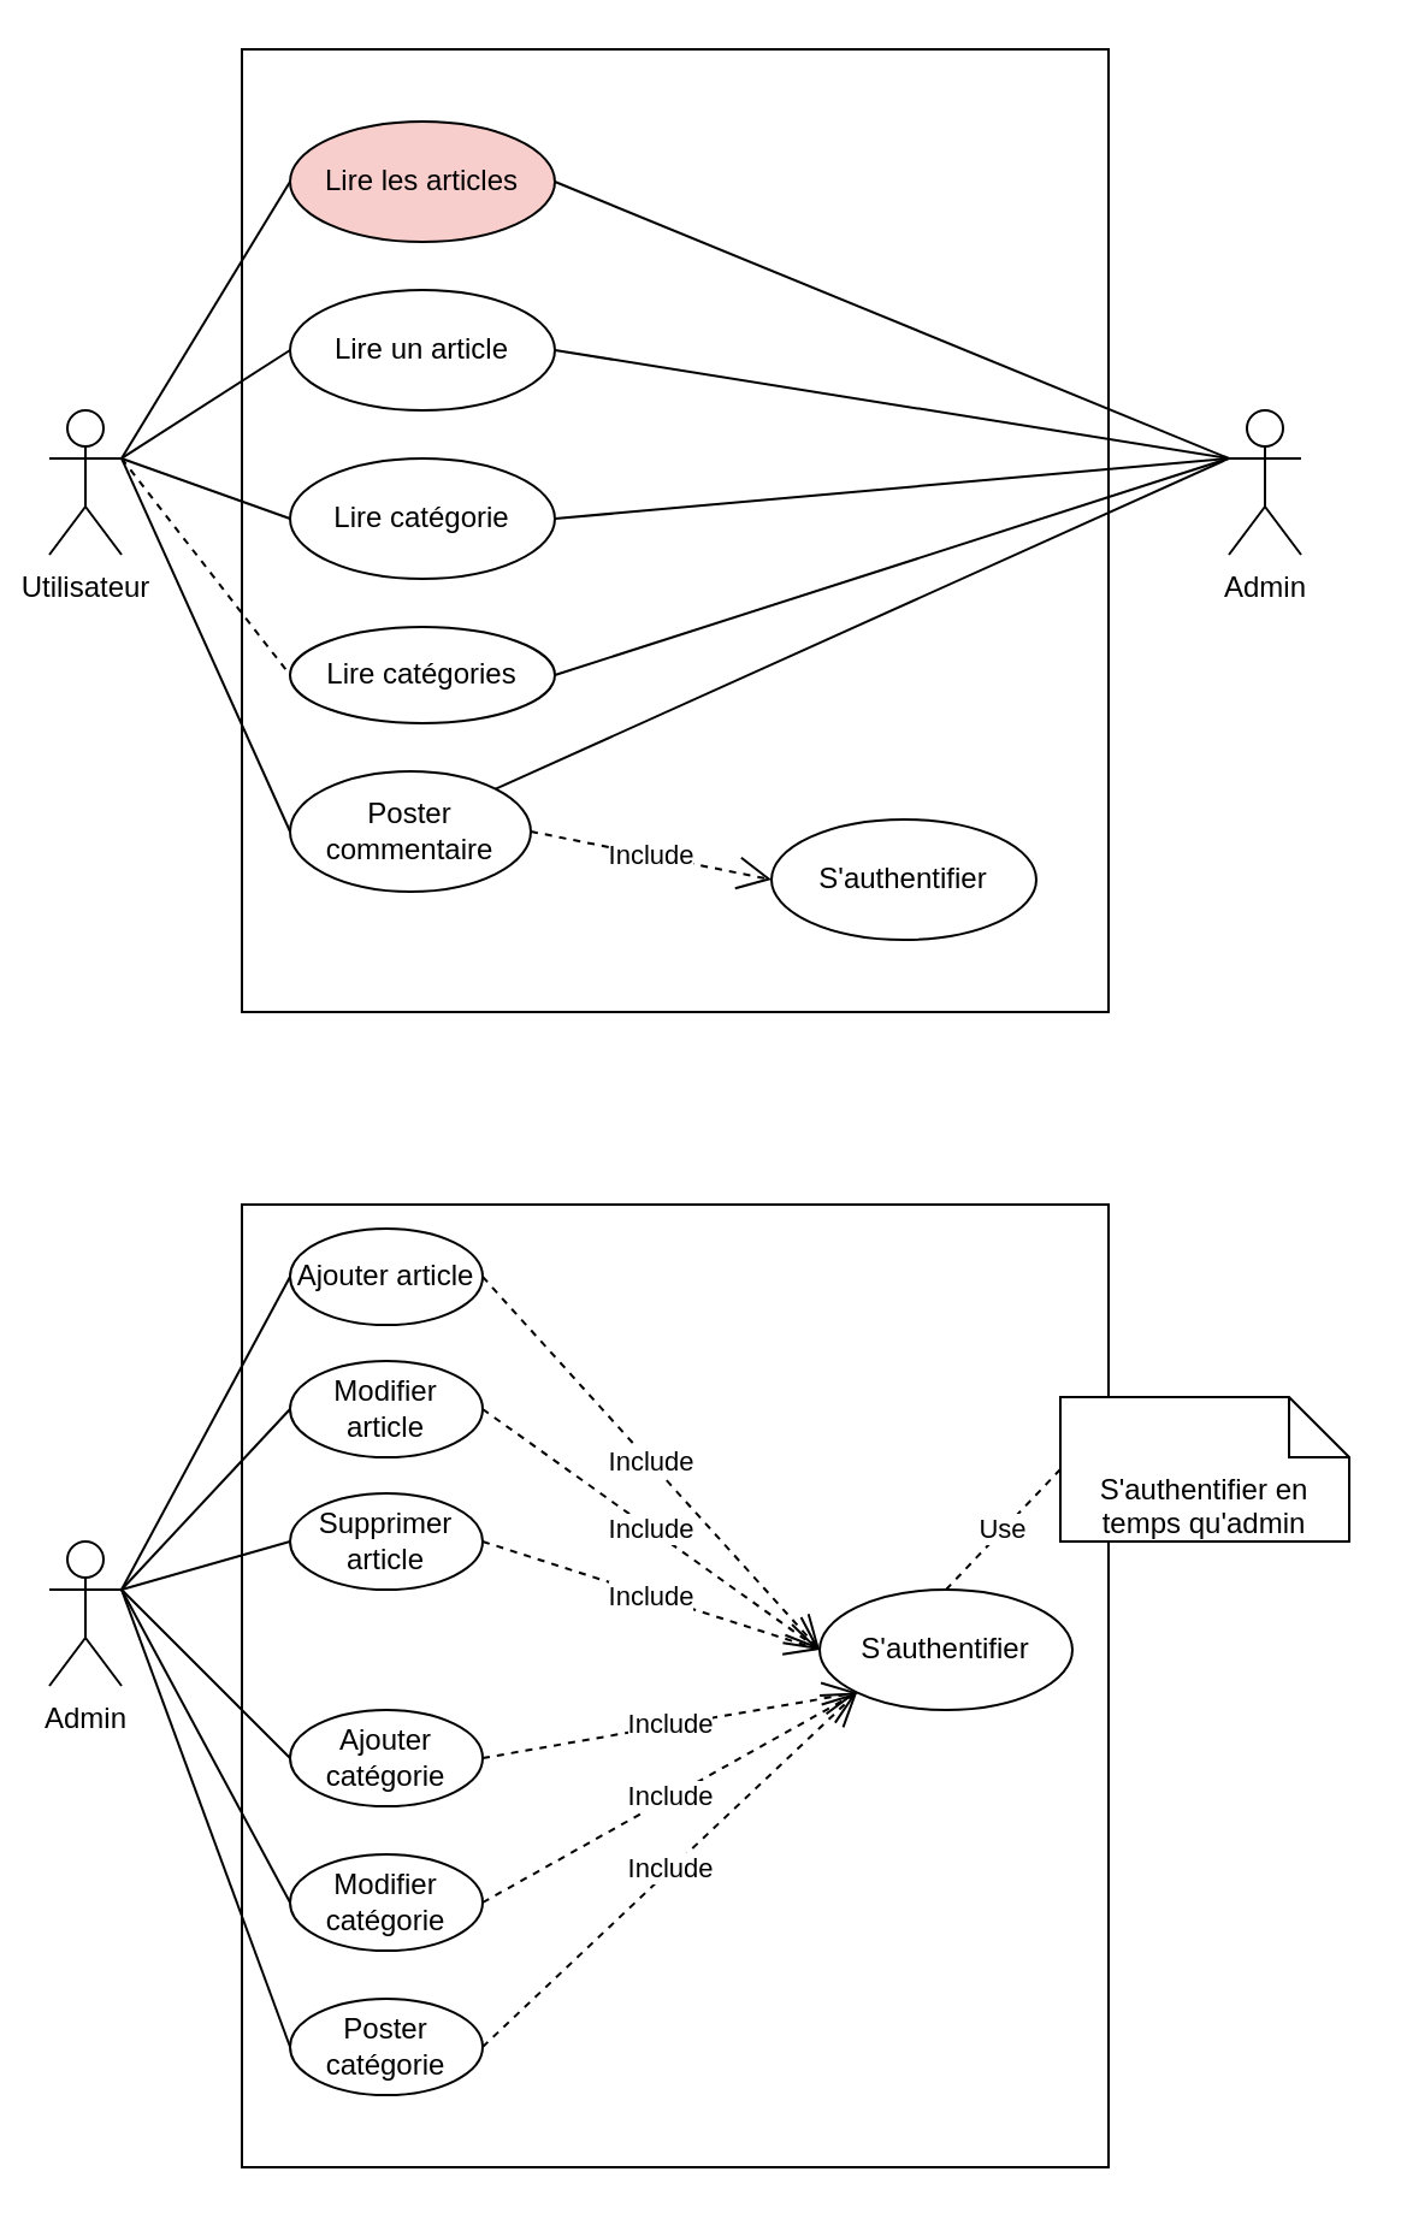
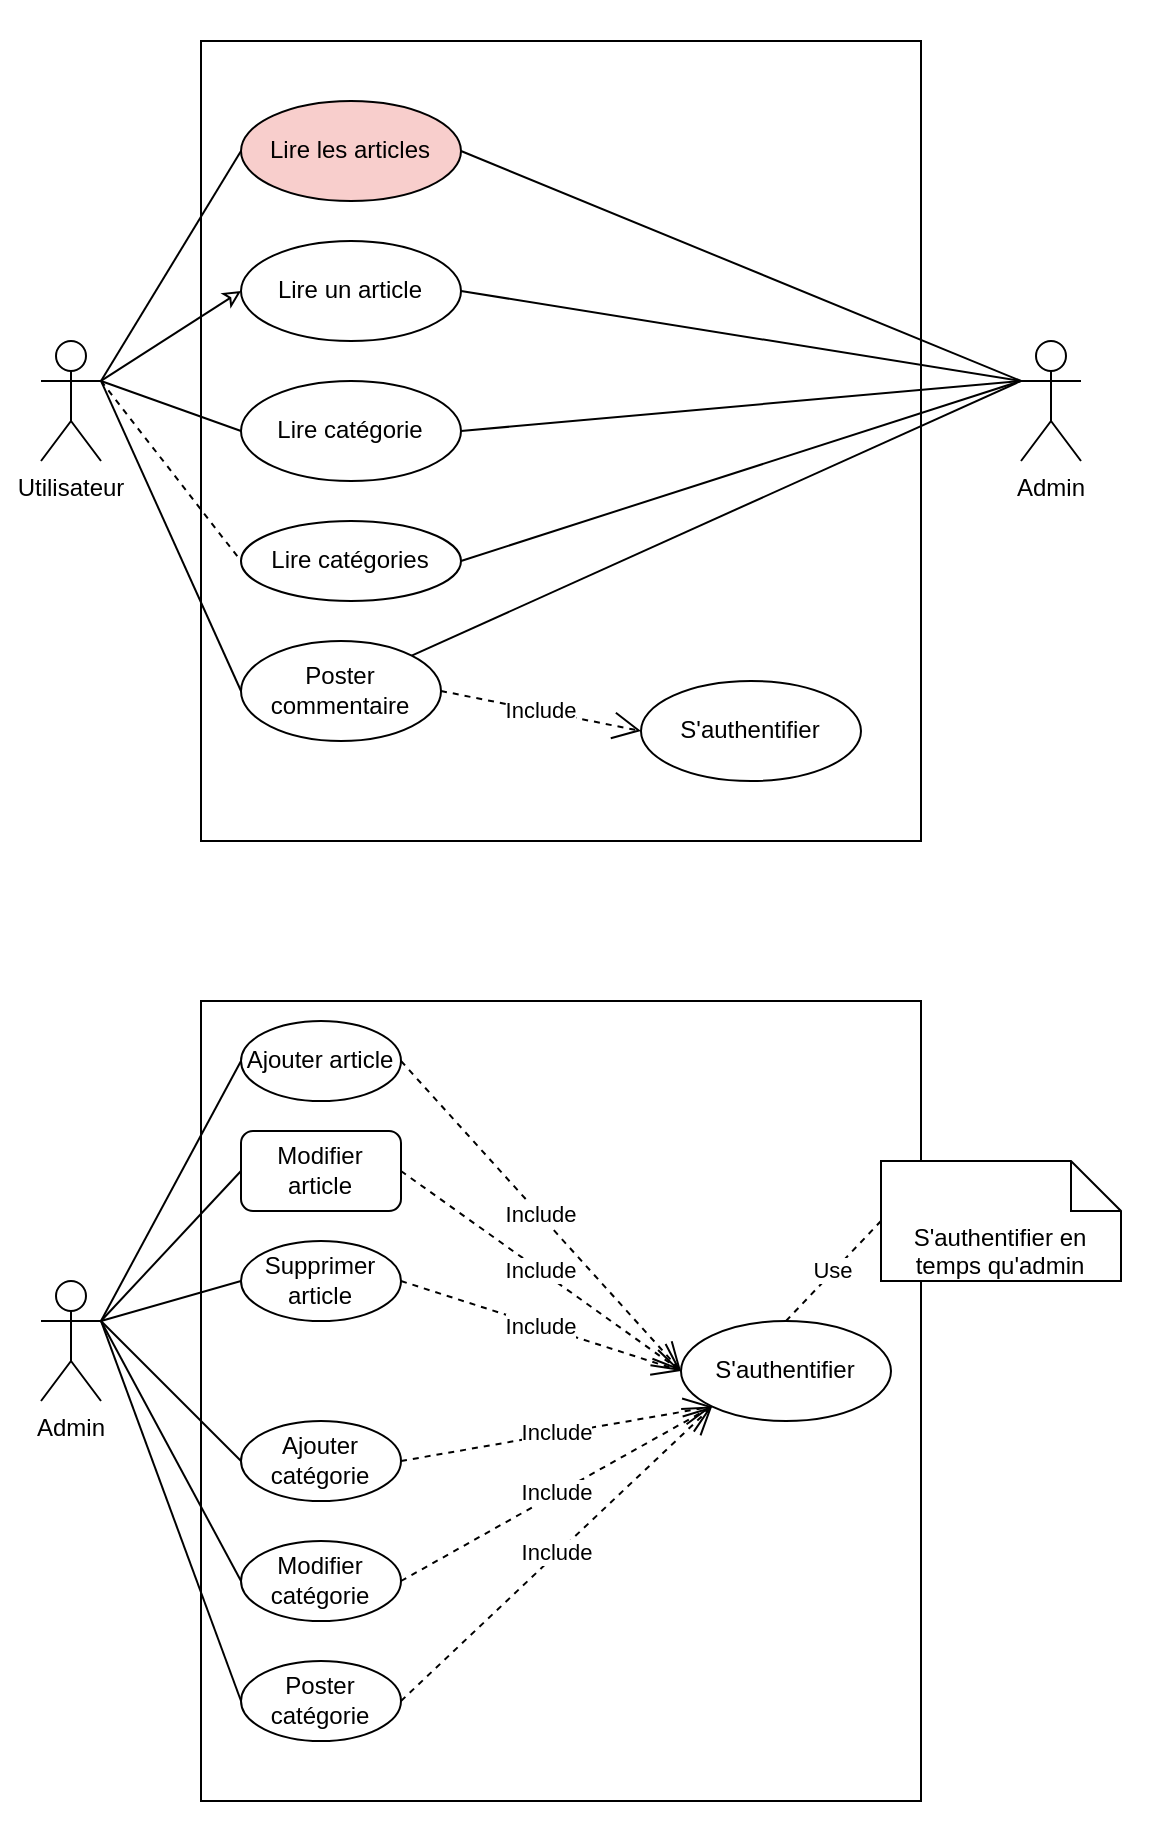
  <mxCell id="0" />
  <mxCell id="1" parent="0" />
  <mxCell id="2" value="" style="rounded=0;whiteSpace=wrap;html=1;" vertex="1" parent="1"><mxGeometry x="100" y="20" width="360" height="400" as="geometry" /></mxCell>
  <mxCell id="3" style="edgeStyle=none;html=1;exitX=1;exitY=0.333;exitDx=0;exitDy=0;exitPerimeter=0;entryX=0;entryY=0.5;entryDx=0;entryDy=0;endArrow=none;endFill=0;" edge="1" parent="1" source="8" target="9"><mxGeometry relative="1" as="geometry" /></mxCell>
- <mxCell id="4" style="edgeStyle=none;html=1;exitX=1;exitY=0.333;exitDx=0;exitDy=0;exitPerimeter=0;entryX=0;entryY=0.5;entryDx=0;entryDy=0;endArrow=none;endFill=0;" edge="1" parent="1" source="8" target="10"><mxGeometry relative="1" as="geometry" /></mxCell>
+ <mxCell id="4" style="edgeStyle=none;html=1;exitX=1;exitY=0.333;exitDx=0;exitDy=0;exitPerimeter=0;entryX=0;entryY=0.5;entryDx=0;entryDy=0;endArrow=classic;endFill=0;" edge="1" parent="1" source="8" target="10"><mxGeometry relative="1" as="geometry" /></mxCell>
  <mxCell id="5" style="edgeStyle=none;html=1;exitX=1;exitY=0.333;exitDx=0;exitDy=0;exitPerimeter=0;entryX=0;entryY=0.5;entryDx=0;entryDy=0;endArrow=none;endFill=0;" edge="1" parent="1" source="8" target="11"><mxGeometry relative="1" as="geometry" /></mxCell>
  <mxCell id="6" style="edgeStyle=none;html=1;exitX=1;exitY=0.333;exitDx=0;exitDy=0;exitPerimeter=0;entryX=0;entryY=0.5;entryDx=0;entryDy=0;endArrow=none;endFill=0;dashed=1;" edge="1" parent="1" source="8" target="12"><mxGeometry relative="1" as="geometry" /></mxCell>
  <mxCell id="7" style="edgeStyle=none;html=1;exitX=1;exitY=0.333;exitDx=0;exitDy=0;exitPerimeter=0;entryX=0;entryY=0.5;entryDx=0;entryDy=0;endArrow=none;endFill=0;" edge="1" parent="1" source="8" target="13"><mxGeometry relative="1" as="geometry" /></mxCell>
  <mxCell id="8" value="Utilisateur" style="shape=umlActor;verticalLabelPosition=bottom;verticalAlign=top;html=1;outlineConnect=0;" vertex="1" parent="1"><mxGeometry x="20" y="170" width="30" height="60" as="geometry" /></mxCell>
  <mxCell id="9" value="Lire les articles" style="ellipse;whiteSpace=wrap;html=1;fillColor=#f8cecc;" vertex="1" parent="1"><mxGeometry x="120" y="50" width="110" height="50" as="geometry" /></mxCell>
  <mxCell id="10" value="Lire un article" style="ellipse;whiteSpace=wrap;html=1;" vertex="1" parent="1"><mxGeometry x="120" y="120" width="110" height="50" as="geometry" /></mxCell>
  <mxCell id="11" value="Lire catégorie" style="ellipse;whiteSpace=wrap;html=1;" vertex="1" parent="1"><mxGeometry x="120" y="190" width="110" height="50" as="geometry" /></mxCell>
  <mxCell id="12" value="Lire catégories" style="ellipse;whiteSpace=wrap;html=1;" vertex="1" parent="1"><mxGeometry x="120" y="260" width="110" height="40" as="geometry" /></mxCell>
  <mxCell id="13" value="Poster commentaire" style="ellipse;whiteSpace=wrap;html=1;" vertex="1" parent="1"><mxGeometry x="120" y="320" width="100" height="50" as="geometry" /></mxCell>
  <mxCell id="14" value="S'authentifier" style="ellipse;whiteSpace=wrap;html=1;" vertex="1" parent="1"><mxGeometry x="320" y="340" width="110" height="50" as="geometry" /></mxCell>
  <mxCell id="15" value="Include" style="endArrow=open;endSize=12;dashed=1;html=1;exitX=1;exitY=0.5;exitDx=0;exitDy=0;entryX=0;entryY=0.5;entryDx=0;entryDy=0;" edge="1" parent="1" source="13" target="14"><mxGeometry width="160" relative="1" as="geometry"><mxPoint x="180" y="230" as="sourcePoint" /><mxPoint x="340" y="230" as="targetPoint" /></mxGeometry></mxCell>
  <mxCell id="16" style="edgeStyle=none;html=1;exitX=0;exitY=0.333;exitDx=0;exitDy=0;exitPerimeter=0;entryX=1;entryY=0.5;entryDx=0;entryDy=0;endArrow=none;endFill=0;" edge="1" parent="1" source="21" target="9"><mxGeometry relative="1" as="geometry" /></mxCell>
  <mxCell id="17" style="edgeStyle=none;html=1;exitX=0;exitY=0.333;exitDx=0;exitDy=0;exitPerimeter=0;entryX=1;entryY=0.5;entryDx=0;entryDy=0;endArrow=none;endFill=0;" edge="1" parent="1" source="21" target="10"><mxGeometry relative="1" as="geometry" /></mxCell>
  <mxCell id="18" style="edgeStyle=none;html=1;exitX=0;exitY=0.333;exitDx=0;exitDy=0;exitPerimeter=0;entryX=1;entryY=0.5;entryDx=0;entryDy=0;endArrow=none;endFill=0;" edge="1" parent="1" source="21" target="11"><mxGeometry relative="1" as="geometry" /></mxCell>
  <mxCell id="19" style="edgeStyle=none;html=1;exitX=0;exitY=0.333;exitDx=0;exitDy=0;exitPerimeter=0;entryX=1;entryY=0.5;entryDx=0;entryDy=0;endArrow=none;endFill=0;" edge="1" parent="1" source="21" target="12"><mxGeometry relative="1" as="geometry" /></mxCell>
  <mxCell id="20" style="edgeStyle=none;html=1;exitX=0;exitY=0.333;exitDx=0;exitDy=0;exitPerimeter=0;entryX=1;entryY=0;entryDx=0;entryDy=0;endArrow=none;endFill=0;" edge="1" parent="1" source="21" target="13"><mxGeometry relative="1" as="geometry" /></mxCell>
  <mxCell id="21" value="Admin" style="shape=umlActor;verticalLabelPosition=bottom;verticalAlign=top;html=1;" vertex="1" parent="1"><mxGeometry x="510" y="170" width="30" height="60" as="geometry" /></mxCell>
  <mxCell id="22" value="" style="rounded=0;whiteSpace=wrap;html=1;" vertex="1" parent="1"><mxGeometry x="100" y="500" width="360" height="400" as="geometry" /></mxCell>
  <mxCell id="23" style="edgeStyle=none;html=1;exitX=1;exitY=0.333;exitDx=0;exitDy=0;exitPerimeter=0;entryX=0;entryY=0.5;entryDx=0;entryDy=0;endArrow=none;endFill=0;" edge="1" parent="1" source="29" target="30"><mxGeometry relative="1" as="geometry" /></mxCell>
  <mxCell id="24" style="edgeStyle=none;html=1;exitX=1;exitY=0.333;exitDx=0;exitDy=0;exitPerimeter=0;entryX=0;entryY=0.5;entryDx=0;entryDy=0;endArrow=none;endFill=0;" edge="1" parent="1" source="29" target="31"><mxGeometry relative="1" as="geometry" /></mxCell>
  <mxCell id="25" style="edgeStyle=none;html=1;exitX=1;exitY=0.333;exitDx=0;exitDy=0;exitPerimeter=0;entryX=0;entryY=0.5;entryDx=0;entryDy=0;endArrow=none;endFill=0;" edge="1" parent="1" source="29" target="32"><mxGeometry relative="1" as="geometry" /></mxCell>
  <mxCell id="26" style="edgeStyle=none;html=1;exitX=1;exitY=0.333;exitDx=0;exitDy=0;exitPerimeter=0;entryX=0;entryY=0.5;entryDx=0;entryDy=0;endArrow=none;endFill=0;" edge="1" parent="1" source="29" target="33"><mxGeometry relative="1" as="geometry" /></mxCell>
  <mxCell id="27" style="edgeStyle=none;html=1;exitX=1;exitY=0.333;exitDx=0;exitDy=0;exitPerimeter=0;entryX=0;entryY=0.5;entryDx=0;entryDy=0;endArrow=none;endFill=0;" edge="1" parent="1" source="29" target="34"><mxGeometry relative="1" as="geometry" /></mxCell>
  <mxCell id="28" style="edgeStyle=none;html=1;exitX=1;exitY=0.333;exitDx=0;exitDy=0;exitPerimeter=0;entryX=0;entryY=0.5;entryDx=0;entryDy=0;endArrow=none;endFill=0;" edge="1" parent="1" source="29" target="35"><mxGeometry relative="1" as="geometry" /></mxCell>
  <mxCell id="29" value="Admin" style="shape=umlActor;verticalLabelPosition=bottom;verticalAlign=top;html=1;outlineConnect=0;" vertex="1" parent="1"><mxGeometry x="20" y="640" width="30" height="60" as="geometry" /></mxCell>
  <mxCell id="30" value="Ajouter article" style="ellipse;whiteSpace=wrap;html=1;" vertex="1" parent="1"><mxGeometry x="120" y="510" width="80" height="40" as="geometry" /></mxCell>
- <mxCell id="31" value="Modifier article" style="ellipse;whiteSpace=wrap;html=1;" vertex="1" parent="1"><mxGeometry x="120" y="565" width="80" height="40" as="geometry" /></mxCell>
+ <mxCell id="31" value="Modifier article" style="whiteSpace=wrap;html=1;rounded=1;" vertex="1" parent="1"><mxGeometry x="120" y="565" width="80" height="40" as="geometry" /></mxCell>
  <mxCell id="32" value="Supprimer article" style="ellipse;whiteSpace=wrap;html=1;" vertex="1" parent="1"><mxGeometry x="120" y="620" width="80" height="40" as="geometry" /></mxCell>
  <mxCell id="33" value="Ajouter catégorie" style="ellipse;whiteSpace=wrap;html=1;" vertex="1" parent="1"><mxGeometry x="120" y="710" width="80" height="40" as="geometry" /></mxCell>
  <mxCell id="34" value="Modifier catégorie" style="ellipse;whiteSpace=wrap;html=1;" vertex="1" parent="1"><mxGeometry x="120" y="770" width="80" height="40" as="geometry" /></mxCell>
  <mxCell id="35" value="Poster catégorie" style="ellipse;whiteSpace=wrap;html=1;" vertex="1" parent="1"><mxGeometry x="120" y="830" width="80" height="40" as="geometry" /></mxCell>
  <mxCell id="36" value="S'authentifier" style="ellipse;whiteSpace=wrap;html=1;" vertex="1" parent="1"><mxGeometry x="340" y="660" width="105" height="50" as="geometry" /></mxCell>
  <mxCell id="37" value="S'authentifier en temps qu'admin" style="shape=note2;boundedLbl=1;whiteSpace=wrap;html=1;size=25;verticalAlign=top;align=center;" vertex="1" parent="1"><mxGeometry x="440" y="580" width="120" height="60" as="geometry" /></mxCell>
  <mxCell id="38" value="Use" style="endArrow=none;endSize=12;dashed=1;html=1;exitX=0.5;exitY=0;exitDx=0;exitDy=0;entryX=0;entryY=0.5;entryDx=0;entryDy=0;entryPerimeter=0;endFill=0;" edge="1" parent="1" source="36" target="37"><mxGeometry width="160" relative="1" as="geometry"><mxPoint x="430" y="760" as="sourcePoint" /><mxPoint x="590" y="760" as="targetPoint" /></mxGeometry></mxCell>
  <mxCell id="39" value="Include" style="endArrow=open;endSize=12;dashed=1;html=1;exitX=1;exitY=0.5;exitDx=0;exitDy=0;entryX=0;entryY=0.5;entryDx=0;entryDy=0;" edge="1" parent="1" source="30" target="36"><mxGeometry width="160" relative="1" as="geometry"><mxPoint x="220" y="590" as="sourcePoint" /><mxPoint x="380" y="590" as="targetPoint" /></mxGeometry></mxCell>
  <mxCell id="40" value="Include" style="endArrow=open;endSize=12;dashed=1;html=1;exitX=1;exitY=0.5;exitDx=0;exitDy=0;entryX=0;entryY=0.5;entryDx=0;entryDy=0;" edge="1" parent="1" source="31" target="36"><mxGeometry width="160" relative="1" as="geometry"><mxPoint x="210" y="540" as="sourcePoint" /><mxPoint x="340" y="680" as="targetPoint" /></mxGeometry></mxCell>
  <mxCell id="41" value="Include" style="endArrow=open;endSize=12;dashed=1;html=1;exitX=1;exitY=0.5;exitDx=0;exitDy=0;entryX=0;entryY=0.5;entryDx=0;entryDy=0;" edge="1" parent="1" source="32" target="36"><mxGeometry width="160" relative="1" as="geometry"><mxPoint x="210" y="595" as="sourcePoint" /><mxPoint x="350" y="695" as="targetPoint" /></mxGeometry></mxCell>
  <mxCell id="42" value="Include" style="endArrow=open;endSize=12;dashed=1;html=1;exitX=1;exitY=0.5;exitDx=0;exitDy=0;entryX=0;entryY=1;entryDx=0;entryDy=0;" edge="1" parent="1" source="33" target="36"><mxGeometry width="160" relative="1" as="geometry"><mxPoint x="210" y="650" as="sourcePoint" /><mxPoint x="350" y="695" as="targetPoint" /></mxGeometry></mxCell>
  <mxCell id="43" value="Include" style="endArrow=open;endSize=12;dashed=1;html=1;exitX=1;exitY=0.5;exitDx=0;exitDy=0;entryX=0;entryY=1;entryDx=0;entryDy=0;" edge="1" parent="1" source="34" target="36"><mxGeometry width="160" relative="1" as="geometry"><mxPoint x="210" y="740" as="sourcePoint" /><mxPoint x="365.555" y="712.762" as="targetPoint" /></mxGeometry></mxCell>
  <mxCell id="44" value="Include" style="endArrow=open;endSize=12;dashed=1;html=1;exitX=1;exitY=0.5;exitDx=0;exitDy=0;entryX=0;entryY=1;entryDx=0;entryDy=0;" edge="1" parent="1" source="35" target="36"><mxGeometry width="160" relative="1" as="geometry"><mxPoint x="210" y="800" as="sourcePoint" /><mxPoint x="365.555" y="712.762" as="targetPoint" /></mxGeometry></mxCell>
